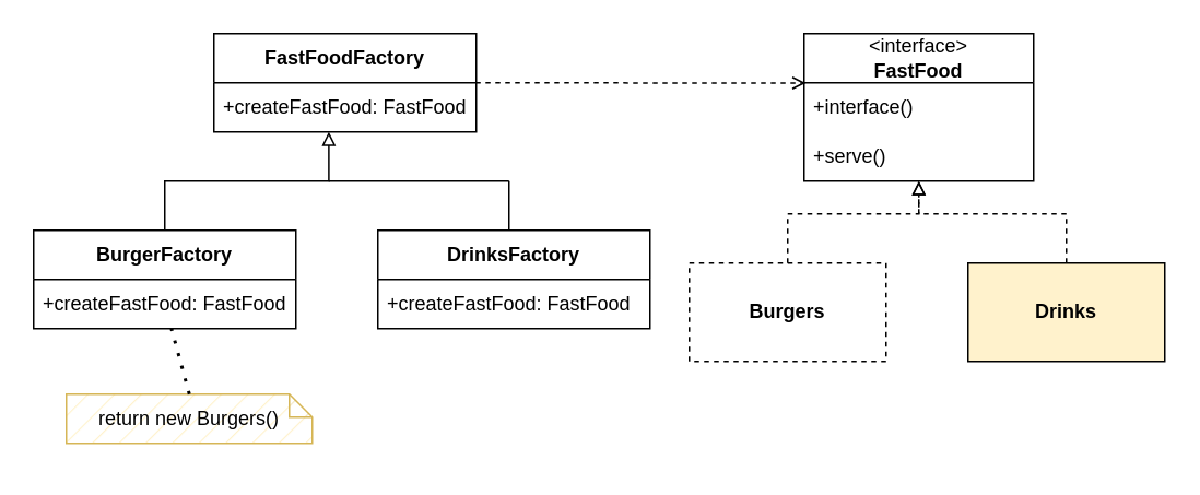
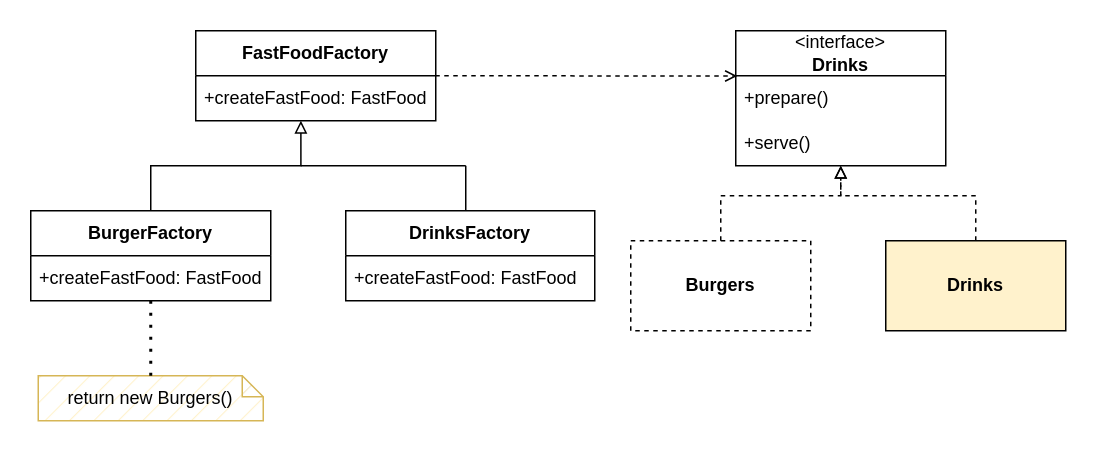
  <mxCell id="0" />
  <mxCell id="1" parent="0" />
- <mxCell id="2" value="&amp;lt;interface&amp;gt;&lt;br&gt;&lt;b&gt;FastFood&lt;/b&gt;" style="swimlane;fontStyle=0;childLayout=stackLayout;horizontal=1;startSize=30;horizontalStack=0;resizeParent=1;resizeParentMax=0;resizeLast=0;collapsible=1;marginBottom=0;whiteSpace=wrap;html=1;" vertex="1" parent="1"><mxGeometry x="490" y="20" width="140" height="90" as="geometry" /></mxCell>
- <mxCell id="3" value="+interface()" style="text;strokeColor=none;fillColor=none;align=left;verticalAlign=middle;spacingLeft=4;spacingRight=4;overflow=hidden;points=[[0,0.5],[1,0.5]];portConstraint=eastwest;rotatable=0;whiteSpace=wrap;html=1;" vertex="1" parent="2"><mxGeometry y="30" width="140" height="30" as="geometry" /></mxCell>
+ <mxCell id="2" value="&amp;lt;interface&amp;gt;&lt;br&gt;&lt;b&gt;Drinks&lt;/b&gt;" style="swimlane;fontStyle=0;childLayout=stackLayout;horizontal=1;startSize=30;horizontalStack=0;resizeParent=1;resizeParentMax=0;resizeLast=0;collapsible=1;marginBottom=0;whiteSpace=wrap;html=1;" vertex="1" parent="1"><mxGeometry x="490" y="20" width="140" height="90" as="geometry" /></mxCell>
+ <mxCell id="3" value="+prepare()" style="text;strokeColor=none;fillColor=none;align=left;verticalAlign=middle;spacingLeft=4;spacingRight=4;overflow=hidden;points=[[0,0.5],[1,0.5]];portConstraint=eastwest;rotatable=0;whiteSpace=wrap;html=1;" vertex="1" parent="2"><mxGeometry y="30" width="140" height="30" as="geometry" /></mxCell>
  <mxCell id="4" value="+serve()" style="text;strokeColor=none;fillColor=none;align=left;verticalAlign=middle;spacingLeft=4;spacingRight=4;overflow=hidden;points=[[0,0.5],[1,0.5]];portConstraint=eastwest;rotatable=0;whiteSpace=wrap;html=1;" vertex="1" parent="2"><mxGeometry y="60" width="140" height="30" as="geometry" /></mxCell>
  <mxCell id="5" value="&lt;b&gt;Burgers&lt;/b&gt;" style="rounded=0;whiteSpace=wrap;html=1;dashed=1;" vertex="1" parent="1"><mxGeometry x="420" y="160" width="120" height="60" as="geometry" /></mxCell>
  <mxCell id="6" value="&lt;b&gt;Drinks&lt;/b&gt;" style="rounded=0;whiteSpace=wrap;html=1;fillColor=#fff2cc;" vertex="1" parent="1"><mxGeometry x="590" y="160" width="120" height="60" as="geometry" /></mxCell>
  <mxCell id="7" value="" style="group;dashed=1;" vertex="1" connectable="0" parent="1"><mxGeometry x="480" y="130" width="170" height="10" as="geometry" /></mxCell>
  <mxCell id="8" style="edgeStyle=orthogonalEdgeStyle;rounded=0;orthogonalLoop=1;jettySize=auto;html=1;exitX=0.5;exitY=0;exitDx=0;exitDy=0;dashed=1;endArrow=block;endFill=0;" edge="1" parent="7" source="5"><mxGeometry relative="1" as="geometry"><mxPoint x="80" y="-20" as="targetPoint" /><Array as="points"><mxPoint /><mxPoint x="80" /></Array></mxGeometry></mxCell>
  <mxCell id="9" style="edgeStyle=orthogonalEdgeStyle;rounded=0;orthogonalLoop=1;jettySize=auto;html=1;exitX=0.5;exitY=0;exitDx=0;exitDy=0;dashed=1;endArrow=block;endFill=0;" edge="1" parent="7" source="6"><mxGeometry relative="1" as="geometry"><mxPoint x="80" y="-20" as="targetPoint" /><Array as="points"><mxPoint x="170" /><mxPoint x="80" /></Array></mxGeometry></mxCell>
  <mxCell id="10" value="&lt;b&gt;FastFoodFactory&lt;/b&gt;" style="swimlane;fontStyle=0;childLayout=stackLayout;horizontal=1;startSize=30;horizontalStack=0;resizeParent=1;resizeParentMax=0;resizeLast=0;collapsible=1;marginBottom=0;whiteSpace=wrap;html=1;" vertex="1" parent="1"><mxGeometry x="130" y="20" width="160" height="60" as="geometry" /></mxCell>
  <mxCell id="11" value="+createFastFood: FastFood" style="text;strokeColor=none;fillColor=none;align=left;verticalAlign=middle;spacingLeft=4;spacingRight=4;overflow=hidden;points=[[0,0.5],[1,0.5]];portConstraint=eastwest;rotatable=0;whiteSpace=wrap;html=1;" vertex="1" parent="10"><mxGeometry y="30" width="160" height="30" as="geometry" /></mxCell>
  <mxCell id="12" value="" style="endArrow=open;html=1;rounded=0;entryX=0.007;entryY=0.006;entryDx=0;entryDy=0;entryPerimeter=0;exitX=0.998;exitY=0;exitDx=0;exitDy=0;exitPerimeter=0;dashed=1;endFill=0;" edge="1" parent="1" source="11" target="3"><mxGeometry width="50" height="50" relative="1" as="geometry"><mxPoint x="370" y="50" as="sourcePoint" /><mxPoint x="480" y="50" as="targetPoint" /></mxGeometry></mxCell>
  <mxCell id="13" style="edgeStyle=orthogonalEdgeStyle;rounded=0;orthogonalLoop=1;jettySize=auto;html=1;exitX=0.5;exitY=0;exitDx=0;exitDy=0;entryX=0.438;entryY=1;entryDx=0;entryDy=0;entryPerimeter=0;endArrow=block;endFill=0;" edge="1" parent="1" source="14" target="11"><mxGeometry relative="1" as="geometry"><mxPoint x="200" y="90" as="targetPoint" /></mxGeometry></mxCell>
  <mxCell id="14" value="&lt;b&gt;BurgerFactory&lt;/b&gt;" style="swimlane;fontStyle=0;childLayout=stackLayout;horizontal=1;startSize=30;horizontalStack=0;resizeParent=1;resizeParentMax=0;resizeLast=0;collapsible=1;marginBottom=0;whiteSpace=wrap;html=1;" vertex="1" parent="1"><mxGeometry x="20" y="140" width="160" height="60" as="geometry" /></mxCell>
  <mxCell id="15" value="+createFastFood: FastFood" style="text;strokeColor=none;fillColor=none;align=left;verticalAlign=middle;spacingLeft=4;spacingRight=4;overflow=hidden;points=[[0,0.5],[1,0.5]];portConstraint=eastwest;rotatable=0;whiteSpace=wrap;html=1;" vertex="1" parent="14"><mxGeometry y="30" width="160" height="30" as="geometry" /></mxCell>
  <mxCell id="16" value="&lt;b&gt;DrinksFactory&lt;/b&gt;" style="swimlane;fontStyle=0;childLayout=stackLayout;horizontal=1;startSize=30;horizontalStack=0;resizeParent=1;resizeParentMax=0;resizeLast=0;collapsible=1;marginBottom=0;whiteSpace=wrap;html=1;" vertex="1" parent="1"><mxGeometry x="230" y="140" width="166" height="60" as="geometry"><mxRectangle x="260" y="320" width="120" height="30" as="alternateBounds" /></mxGeometry></mxCell>
  <mxCell id="17" value="+createFastFood: FastFood" style="text;strokeColor=none;fillColor=none;align=left;verticalAlign=middle;spacingLeft=4;spacingRight=4;overflow=hidden;points=[[0,0.5],[1,0.5]];portConstraint=eastwest;rotatable=0;whiteSpace=wrap;html=1;" vertex="1" parent="16"><mxGeometry y="30" width="166" height="30" as="geometry" /></mxCell>
  <mxCell id="18" value="" style="endArrow=none;html=1;rounded=0;targetPerimeterSpacing=1;sourcePerimeterSpacing=1;endSize=7;startSize=7;" edge="1" parent="1"><mxGeometry width="50" height="50" relative="1" as="geometry"><mxPoint x="200" y="110" as="sourcePoint" /><mxPoint x="310" y="110" as="targetPoint" /></mxGeometry></mxCell>
  <mxCell id="19" value="" style="endArrow=none;html=1;rounded=0;exitX=0.482;exitY=0;exitDx=0;exitDy=0;exitPerimeter=0;endSize=7;targetPerimeterSpacing=1;sourcePerimeterSpacing=1;startSize=7;" edge="1" parent="1" source="16"><mxGeometry width="50" height="50" relative="1" as="geometry"><mxPoint x="280" y="140" as="sourcePoint" /><mxPoint x="310" y="110" as="targetPoint" /><Array as="points"><mxPoint x="310" y="120" /></Array></mxGeometry></mxCell>
- <mxCell id="20" value="return new Burgers()" style="shape=note;whiteSpace=wrap;html=1;backgroundOutline=1;darkOpacity=0.05;size=14;fillColor=#fff2cc;strokeColor=#d6b656;fillStyle=hatch;" vertex="1" parent="1"><mxGeometry x="40" y="240" width="150" height="30" as="geometry" /></mxCell>
+ <mxCell id="20" value="return new Burgers()" style="shape=note;whiteSpace=wrap;html=1;backgroundOutline=1;darkOpacity=0.05;size=14;fillColor=#fff2cc;strokeColor=#d6b656;fillStyle=hatch;" vertex="1" parent="1"><mxGeometry x="25" y="250" width="150" height="30" as="geometry" /></mxCell>
  <mxCell id="21" value="" style="endArrow=none;dashed=1;html=1;dashPattern=1 3;strokeWidth=2;rounded=0;exitX=0.5;exitY=0;exitDx=0;exitDy=0;exitPerimeter=0;" edge="1" parent="1" source="20" target="15"><mxGeometry width="50" height="50" relative="1" as="geometry"><mxPoint x="99.82" y="220" as="sourcePoint" /><mxPoint x="100.18" y="200" as="targetPoint" /></mxGeometry></mxCell>
